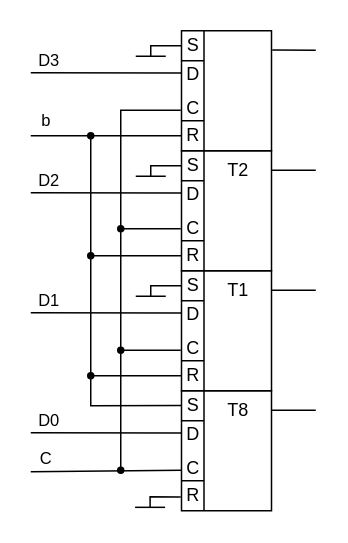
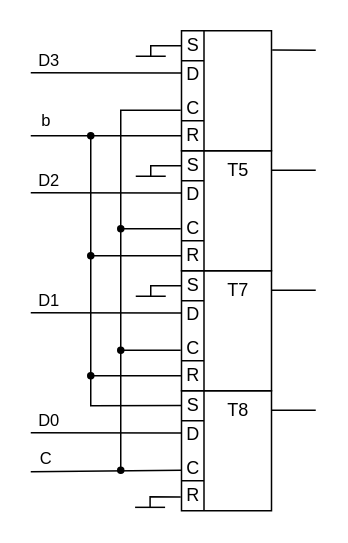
  <mxCell id="0" />
  <mxCell id="1" parent="0" />
  <mxCell id="2" value="" style="group" parent="1" vertex="1" connectable="0"><mxGeometry x="117" y="20" width="63.5" height="80" as="geometry" /></mxCell>
  <mxCell id="3" value="R" style="text;html=1;align=center;verticalAlign=middle;resizable=0;points=[];autosize=1;strokeColor=none;fillColor=none;" parent="2" vertex="1"><mxGeometry x="1.5" y="61" width="19" height="18" as="geometry" /></mxCell>
  <mxCell id="4" value="" style="rounded=0;whiteSpace=wrap;html=1;fillColor=none;" parent="2" vertex="1"><mxGeometry x="3.5" width="60" height="80" as="geometry" /></mxCell>
  <mxCell id="5" value="D" style="text;html=1;align=center;verticalAlign=middle;resizable=0;points=[];autosize=1;strokeColor=none;fillColor=none;" parent="2" vertex="1"><mxGeometry x="1.5" y="20" width="19" height="18" as="geometry" /></mxCell>
  <mxCell id="6" value="S" style="text;html=1;align=center;verticalAlign=middle;resizable=0;points=[];autosize=1;strokeColor=none;fillColor=none;strokeWidth=1;" parent="2" vertex="1"><mxGeometry x="1" width="20" height="20" as="geometry" /></mxCell>
  <mxCell id="7" value="" style="endArrow=none;html=1;rounded=0;exitX=0.25;exitY=1;exitDx=0;exitDy=0;entryX=0.25;entryY=0;entryDx=0;entryDy=0;" parent="2" source="4" target="4" edge="1"><mxGeometry width="50" height="50" relative="1" as="geometry"><mxPoint x="13.5" y="50" as="sourcePoint" /><mxPoint x="63.5" as="targetPoint" /></mxGeometry></mxCell>
  <mxCell id="8" value="" style="endArrow=none;html=1;rounded=0;entryX=0;entryY=0.25;entryDx=0;entryDy=0;" parent="2" target="4" edge="1"><mxGeometry width="50" height="50" relative="1" as="geometry"><mxPoint x="18.5" y="20" as="sourcePoint" /><mxPoint x="-36.5" y="30" as="targetPoint" /></mxGeometry></mxCell>
  <mxCell id="9" value="" style="endArrow=none;html=1;rounded=0;entryX=0;entryY=0.75;entryDx=0;entryDy=0;" parent="2" target="4" edge="1"><mxGeometry width="50" height="50" relative="1" as="geometry"><mxPoint x="18.5" y="60" as="sourcePoint" /><mxPoint x="12.5" y="66" as="targetPoint" /></mxGeometry></mxCell>
  <mxCell id="10" value="C" style="text;html=1;align=center;verticalAlign=middle;resizable=0;points=[];autosize=1;strokeColor=none;fillColor=none;" parent="2" vertex="1"><mxGeometry x="1.5" y="43" width="19" height="18" as="geometry" /></mxCell>
  <mxCell id="11" value="" style="group" parent="1" vertex="1" connectable="0"><mxGeometry x="117" y="100" width="63.5" height="80" as="geometry" /></mxCell>
  <mxCell id="12" value="R" style="text;html=1;align=center;verticalAlign=middle;resizable=0;points=[];autosize=1;strokeColor=none;fillColor=none;" parent="11" vertex="1"><mxGeometry x="1.5" y="61" width="19" height="18" as="geometry" /></mxCell>
  <mxCell id="13" value="" style="rounded=0;whiteSpace=wrap;html=1;fillColor=none;" parent="11" vertex="1"><mxGeometry x="3.5" width="60" height="80" as="geometry" /></mxCell>
  <mxCell id="14" value="" style="endArrow=none;html=1;rounded=0;exitX=0.25;exitY=1;exitDx=0;exitDy=0;entryX=0.25;entryY=0;entryDx=0;entryDy=0;" parent="11" source="13" target="13" edge="1"><mxGeometry width="50" height="50" relative="1" as="geometry"><mxPoint x="13.5" y="50" as="sourcePoint" /><mxPoint x="63.5" as="targetPoint" /></mxGeometry></mxCell>
- <mxCell id="15" value="T2" style="text;html=1;align=center;verticalAlign=middle;resizable=0;points=[];autosize=1;strokeColor=none;fillColor=none;" parent="11" vertex="1"><mxGeometry x="25.5" y="3" width="30" height="20" as="geometry" /></mxCell>
+ <mxCell id="15" value="T5" style="text;html=1;align=center;verticalAlign=middle;resizable=0;points=[];autosize=1;strokeColor=none;fillColor=none;" parent="11" vertex="1"><mxGeometry x="25.5" y="3" width="30" height="20" as="geometry" /></mxCell>
  <mxCell id="16" value="S" style="text;html=1;align=center;verticalAlign=middle;resizable=0;points=[];autosize=1;strokeColor=none;fillColor=none;strokeWidth=1;" parent="11" vertex="1"><mxGeometry x="1" width="20" height="20" as="geometry" /></mxCell>
  <mxCell id="17" value="" style="endArrow=none;html=1;rounded=0;entryX=0;entryY=0.25;entryDx=0;entryDy=0;" parent="11" target="13" edge="1"><mxGeometry width="50" height="50" relative="1" as="geometry"><mxPoint x="18.5" y="20" as="sourcePoint" /><mxPoint x="-36.5" y="30" as="targetPoint" /></mxGeometry></mxCell>
  <mxCell id="18" value="" style="endArrow=none;html=1;rounded=0;entryX=0;entryY=0.75;entryDx=0;entryDy=0;" parent="11" target="13" edge="1"><mxGeometry width="50" height="50" relative="1" as="geometry"><mxPoint x="18.5" y="60" as="sourcePoint" /><mxPoint x="12.5" y="66" as="targetPoint" /></mxGeometry></mxCell>
  <mxCell id="19" value="D" style="text;html=1;align=center;verticalAlign=middle;resizable=0;points=[];autosize=1;strokeColor=none;fillColor=none;" parent="11" vertex="1"><mxGeometry x="1.5" y="20" width="19" height="18" as="geometry" /></mxCell>
  <mxCell id="20" value="C" style="text;html=1;align=center;verticalAlign=middle;resizable=0;points=[];autosize=1;strokeColor=none;fillColor=none;" parent="11" vertex="1"><mxGeometry x="1.5" y="43" width="19" height="18" as="geometry" /></mxCell>
  <mxCell id="21" value="" style="group" parent="1" vertex="1" connectable="0"><mxGeometry x="117" y="180" width="63.5" height="80" as="geometry" /></mxCell>
  <mxCell id="22" value="C" style="text;html=1;align=center;verticalAlign=middle;resizable=0;points=[];autosize=1;strokeColor=none;fillColor=none;" parent="21" vertex="1"><mxGeometry x="1.5" y="43" width="19" height="18" as="geometry" /></mxCell>
  <mxCell id="23" value="" style="rounded=0;whiteSpace=wrap;html=1;fillColor=none;" parent="21" vertex="1"><mxGeometry x="3.5" width="60" height="80" as="geometry" /></mxCell>
  <mxCell id="24" value="" style="endArrow=none;html=1;rounded=0;exitX=0.25;exitY=1;exitDx=0;exitDy=0;entryX=0.25;entryY=0;entryDx=0;entryDy=0;" parent="21" source="23" target="23" edge="1"><mxGeometry width="50" height="50" relative="1" as="geometry"><mxPoint x="13.5" y="50" as="sourcePoint" /><mxPoint x="63.5" as="targetPoint" /></mxGeometry></mxCell>
- <mxCell id="25" value="T1" style="text;html=1;align=center;verticalAlign=middle;resizable=0;points=[];autosize=1;strokeColor=none;fillColor=none;" parent="21" vertex="1"><mxGeometry x="25.5" y="3" width="30" height="20" as="geometry" /></mxCell>
+ <mxCell id="25" value="T7" style="text;html=1;align=center;verticalAlign=middle;resizable=0;points=[];autosize=1;strokeColor=none;fillColor=none;" parent="21" vertex="1"><mxGeometry x="25.5" y="3" width="30" height="20" as="geometry" /></mxCell>
  <mxCell id="26" value="S" style="text;html=1;align=center;verticalAlign=middle;resizable=0;points=[];autosize=1;strokeColor=none;fillColor=none;strokeWidth=1;" parent="21" vertex="1"><mxGeometry x="1" width="20" height="20" as="geometry" /></mxCell>
  <mxCell id="27" value="" style="endArrow=none;html=1;rounded=0;entryX=0;entryY=0.25;entryDx=0;entryDy=0;" parent="21" target="23" edge="1"><mxGeometry width="50" height="50" relative="1" as="geometry"><mxPoint x="18.5" y="20" as="sourcePoint" /><mxPoint x="-36.5" y="30" as="targetPoint" /></mxGeometry></mxCell>
  <mxCell id="28" value="" style="endArrow=none;html=1;rounded=0;entryX=0;entryY=0.75;entryDx=0;entryDy=0;" parent="21" target="23" edge="1"><mxGeometry width="50" height="50" relative="1" as="geometry"><mxPoint x="18.5" y="60" as="sourcePoint" /><mxPoint x="12.5" y="66" as="targetPoint" /></mxGeometry></mxCell>
  <mxCell id="29" value="R" style="text;html=1;align=center;verticalAlign=middle;resizable=0;points=[];autosize=1;strokeColor=none;fillColor=none;" parent="21" vertex="1"><mxGeometry x="1.5" y="61" width="19" height="18" as="geometry" /></mxCell>
  <mxCell id="30" value="D" style="text;html=1;align=center;verticalAlign=middle;resizable=0;points=[];autosize=1;strokeColor=none;fillColor=none;" parent="21" vertex="1"><mxGeometry x="1.5" y="20" width="19" height="18" as="geometry" /></mxCell>
  <mxCell id="31" value="" style="group" parent="1" vertex="1" connectable="0"><mxGeometry x="117" y="260" width="63.5" height="80" as="geometry" /></mxCell>
  <mxCell id="32" value="R" style="text;html=1;align=center;verticalAlign=middle;resizable=0;points=[];autosize=1;strokeColor=none;fillColor=none;" parent="31" vertex="1"><mxGeometry x="1.5" y="61" width="19" height="18" as="geometry" /></mxCell>
  <mxCell id="33" value="" style="rounded=0;whiteSpace=wrap;html=1;fillColor=none;" parent="31" vertex="1"><mxGeometry x="3.5" width="60" height="80" as="geometry" /></mxCell>
  <mxCell id="34" value="" style="endArrow=none;html=1;rounded=0;exitX=0.25;exitY=1;exitDx=0;exitDy=0;entryX=0.25;entryY=0;entryDx=0;entryDy=0;" parent="31" source="33" target="33" edge="1"><mxGeometry width="50" height="50" relative="1" as="geometry"><mxPoint x="13.5" y="50" as="sourcePoint" /><mxPoint x="63.5" as="targetPoint" /></mxGeometry></mxCell>
  <mxCell id="35" value="T8" style="text;html=1;align=center;verticalAlign=middle;resizable=0;points=[];autosize=1;strokeColor=none;fillColor=none;" parent="31" vertex="1"><mxGeometry x="25.5" y="3" width="30" height="20" as="geometry" /></mxCell>
  <mxCell id="36" value="S" style="text;html=1;align=center;verticalAlign=middle;resizable=0;points=[];autosize=1;strokeColor=none;fillColor=none;strokeWidth=1;" parent="31" vertex="1"><mxGeometry x="1" width="20" height="20" as="geometry" /></mxCell>
  <mxCell id="37" value="" style="endArrow=none;html=1;rounded=0;entryX=0;entryY=0.25;entryDx=0;entryDy=0;" parent="31" target="33" edge="1"><mxGeometry width="50" height="50" relative="1" as="geometry"><mxPoint x="18.5" y="20" as="sourcePoint" /><mxPoint x="-36.5" y="30" as="targetPoint" /></mxGeometry></mxCell>
  <mxCell id="38" value="" style="endArrow=none;html=1;rounded=0;entryX=0;entryY=0.75;entryDx=0;entryDy=0;" parent="31" target="33" edge="1"><mxGeometry width="50" height="50" relative="1" as="geometry"><mxPoint x="18.5" y="60" as="sourcePoint" /><mxPoint x="12.5" y="66" as="targetPoint" /></mxGeometry></mxCell>
  <mxCell id="39" value="D" style="text;html=1;align=center;verticalAlign=middle;resizable=0;points=[];autosize=1;strokeColor=none;fillColor=none;" parent="31" vertex="1"><mxGeometry x="1.5" y="20" width="19" height="18" as="geometry" /></mxCell>
  <mxCell id="40" value="C" style="text;html=1;align=center;verticalAlign=middle;resizable=0;points=[];autosize=1;strokeColor=none;fillColor=none;" parent="31" vertex="1"><mxGeometry x="1.5" y="43" width="19" height="18" as="geometry" /></mxCell>
  <mxCell id="41" value="" style="endArrow=none;html=1;rounded=0;exitX=1.008;exitY=0.16;exitDx=0;exitDy=0;exitPerimeter=0;" parent="1" source="4" edge="1"><mxGeometry width="50" height="50" relative="1" as="geometry"><mxPoint x="180.98" y="32.8" as="sourcePoint" /><mxPoint x="210" y="33" as="targetPoint" /></mxGeometry></mxCell>
  <mxCell id="42" value="" style="endArrow=none;html=1;rounded=0;exitX=1.008;exitY=0.16;exitDx=0;exitDy=0;exitPerimeter=0;" parent="1" edge="1"><mxGeometry width="50" height="50" relative="1" as="geometry"><mxPoint x="180.5" y="113" as="sourcePoint" /><mxPoint x="210" y="113" as="targetPoint" /></mxGeometry></mxCell>
  <mxCell id="43" value="" style="endArrow=none;html=1;rounded=0;exitX=1.008;exitY=0.16;exitDx=0;exitDy=0;exitPerimeter=0;" parent="1" edge="1"><mxGeometry width="50" height="50" relative="1" as="geometry"><mxPoint x="180.5" y="193" as="sourcePoint" /><mxPoint x="210" y="193" as="targetPoint" /></mxGeometry></mxCell>
  <mxCell id="44" value="" style="endArrow=none;html=1;rounded=0;exitX=1.008;exitY=0.16;exitDx=0;exitDy=0;exitPerimeter=0;" parent="1" edge="1"><mxGeometry width="50" height="50" relative="1" as="geometry"><mxPoint x="180.5" y="273" as="sourcePoint" /><mxPoint x="210" y="273" as="targetPoint" /></mxGeometry></mxCell>
  <mxCell id="45" value="" style="endArrow=none;html=1;rounded=0;entryX=-0.001;entryY=0.126;entryDx=0;entryDy=0;entryPerimeter=0;" parent="1" target="4" edge="1"><mxGeometry width="50" height="50" relative="1" as="geometry"><mxPoint x="100" y="37" as="sourcePoint" /><mxPoint x="100" y="10" as="targetPoint" /><Array as="points"><mxPoint x="100" y="30" /></Array></mxGeometry></mxCell>
  <mxCell id="46" value="" style="endArrow=none;html=1;rounded=0;" parent="1" edge="1"><mxGeometry width="50" height="50" relative="1" as="geometry"><mxPoint x="90" y="37" as="sourcePoint" /><mxPoint x="110" y="37" as="targetPoint" /></mxGeometry></mxCell>
  <mxCell id="47" value="" style="endArrow=none;html=1;rounded=0;entryX=-0.001;entryY=0.126;entryDx=0;entryDy=0;entryPerimeter=0;" parent="1" edge="1"><mxGeometry width="50" height="50" relative="1" as="geometry"><mxPoint x="100" y="117" as="sourcePoint" /><mxPoint x="120.44" y="110.08" as="targetPoint" /><Array as="points"><mxPoint x="100" y="110" /></Array></mxGeometry></mxCell>
  <mxCell id="48" value="" style="endArrow=none;html=1;rounded=0;" parent="1" edge="1"><mxGeometry width="50" height="50" relative="1" as="geometry"><mxPoint x="90" y="117" as="sourcePoint" /><mxPoint x="110" y="117" as="targetPoint" /></mxGeometry></mxCell>
  <mxCell id="49" value="" style="endArrow=none;html=1;rounded=0;entryX=-0.001;entryY=0.126;entryDx=0;entryDy=0;entryPerimeter=0;" parent="1" edge="1"><mxGeometry width="50" height="50" relative="1" as="geometry"><mxPoint x="100" y="197" as="sourcePoint" /><mxPoint x="120.44" y="190.08" as="targetPoint" /><Array as="points"><mxPoint x="100" y="190" /></Array></mxGeometry></mxCell>
  <mxCell id="50" value="" style="endArrow=none;html=1;rounded=0;" parent="1" edge="1"><mxGeometry width="50" height="50" relative="1" as="geometry"><mxPoint x="90" y="197" as="sourcePoint" /><mxPoint x="110" y="197" as="targetPoint" /></mxGeometry></mxCell>
  <mxCell id="51" value="" style="endArrow=none;html=1;rounded=0;entryX=-0.001;entryY=0.126;entryDx=0;entryDy=0;entryPerimeter=0;" parent="1" edge="1"><mxGeometry width="50" height="50" relative="1" as="geometry"><mxPoint x="99.56" y="337.72" as="sourcePoint" /><mxPoint x="120" y="330.8" as="targetPoint" /><Array as="points"><mxPoint x="99.56" y="330.72" /></Array></mxGeometry></mxCell>
  <mxCell id="52" value="" style="endArrow=none;html=1;rounded=0;" parent="1" edge="1"><mxGeometry width="50" height="50" relative="1" as="geometry"><mxPoint x="89.56" y="337.72" as="sourcePoint" /><mxPoint x="109.56" y="337.72" as="targetPoint" /></mxGeometry></mxCell>
  <mxCell id="53" value="D3" style="endArrow=none;html=1;rounded=0;entryX=-0.001;entryY=0.378;entryDx=0;entryDy=0;entryPerimeter=0;" parent="1" edge="1"><mxGeometry x="-0.752" y="8" width="50" height="50" relative="1" as="geometry"><mxPoint x="20" y="48" as="sourcePoint" /><mxPoint x="120.44" y="48.24" as="targetPoint" /><mxPoint as="offset" /></mxGeometry></mxCell>
  <mxCell id="54" value="D2" style="endArrow=none;html=1;rounded=0;entryX=-0.001;entryY=0.378;entryDx=0;entryDy=0;entryPerimeter=0;" parent="1" edge="1"><mxGeometry x="-0.752" y="8" width="50" height="50" relative="1" as="geometry"><mxPoint x="20" y="128" as="sourcePoint" /><mxPoint x="120.44" y="128.24" as="targetPoint" /><mxPoint as="offset" /></mxGeometry></mxCell>
  <mxCell id="55" value="D1" style="endArrow=none;html=1;rounded=0;entryX=-0.001;entryY=0.378;entryDx=0;entryDy=0;entryPerimeter=0;" parent="1" edge="1"><mxGeometry x="-0.752" y="8" width="50" height="50" relative="1" as="geometry"><mxPoint x="20" y="208" as="sourcePoint" /><mxPoint x="120.44" y="208.24" as="targetPoint" /><mxPoint as="offset" /></mxGeometry></mxCell>
  <mxCell id="56" value="D0" style="endArrow=none;html=1;rounded=0;entryX=-0.001;entryY=0.378;entryDx=0;entryDy=0;entryPerimeter=0;" parent="1" edge="1"><mxGeometry x="-0.752" y="8" width="50" height="50" relative="1" as="geometry"><mxPoint x="20" y="288" as="sourcePoint" /><mxPoint x="120.44" y="288.24" as="targetPoint" /><mxPoint as="offset" /></mxGeometry></mxCell>
  <mxCell id="57" value="C" style="endArrow=none;html=1;rounded=0;entryX=-0.001;entryY=0.663;entryDx=0;entryDy=0;entryPerimeter=0;" parent="1" target="33" edge="1"><mxGeometry x="-0.799" y="9" width="50" height="50" relative="1" as="geometry"><mxPoint x="20" y="314" as="sourcePoint" /><mxPoint x="80" y="300" as="targetPoint" /><mxPoint as="offset" /></mxGeometry></mxCell>
  <mxCell id="58" value="" style="endArrow=none;html=1;rounded=0;startSize=4;endSize=4;entryX=0.079;entryY=0.389;entryDx=0;entryDy=0;entryPerimeter=0;startArrow=oval;startFill=1;" parent="1" edge="1"><mxGeometry width="50" height="50" relative="1" as="geometry"><mxPoint x="80" y="233" as="sourcePoint" /><mxPoint x="120.001" y="233.002" as="targetPoint" /></mxGeometry></mxCell>
  <mxCell id="59" value="" style="endArrow=none;html=1;rounded=0;startSize=4;endSize=4;entryX=0.079;entryY=0.389;entryDx=0;entryDy=0;entryPerimeter=0;endFill=0;startArrow=oval;startFill=1;" parent="1" edge="1"><mxGeometry width="50" height="50" relative="1" as="geometry"><mxPoint x="80" y="152" as="sourcePoint" /><mxPoint x="120.001" y="152.002" as="targetPoint" /></mxGeometry></mxCell>
  <mxCell id="60" value="" style="endArrow=none;html=1;rounded=0;startSize=4;endSize=4;endFill=0;startArrow=oval;startFill=1;" parent="1" edge="1"><mxGeometry width="50" height="50" relative="1" as="geometry"><mxPoint x="80" y="313" as="sourcePoint" /><mxPoint x="120" y="73" as="targetPoint" /><Array as="points"><mxPoint x="80" y="73" /></Array></mxGeometry></mxCell>
  <mxCell id="61" value="b" style="endArrow=none;html=1;rounded=0;startSize=4;endSize=4;entryX=0;entryY=0.876;entryDx=0;entryDy=0;entryPerimeter=0;" parent="1" target="4" edge="1"><mxGeometry x="-0.801" y="10" width="50" height="50" relative="1" as="geometry"><mxPoint x="20" y="90" as="sourcePoint" /><mxPoint x="110" y="90" as="targetPoint" /><mxPoint as="offset" /></mxGeometry></mxCell>
  <mxCell id="62" value="" style="endArrow=oval;html=1;rounded=0;startSize=4;endSize=4;startArrow=none;startFill=0;endFill=1;exitX=0.002;exitY=0.122;exitDx=0;exitDy=0;exitPerimeter=0;" parent="1" source="33" edge="1"><mxGeometry width="50" height="50" relative="1" as="geometry"><mxPoint x="110" y="270" as="sourcePoint" /><mxPoint x="60" y="90" as="targetPoint" /><Array as="points"><mxPoint x="60" y="270" /></Array></mxGeometry></mxCell>
  <mxCell id="63" value="" style="endArrow=none;html=1;rounded=0;startSize=4;endSize=4;entryX=-0.006;entryY=0.875;entryDx=0;entryDy=0;entryPerimeter=0;startArrow=oval;startFill=1;" parent="1" target="13" edge="1"><mxGeometry width="50" height="50" relative="1" as="geometry"><mxPoint x="60" y="170" as="sourcePoint" /><mxPoint x="110" y="170" as="targetPoint" /></mxGeometry></mxCell>
  <mxCell id="64" value="" style="endArrow=none;html=1;rounded=0;startSize=4;endSize=4;entryX=-0.006;entryY=0.875;entryDx=0;entryDy=0;entryPerimeter=0;startArrow=oval;startFill=1;" parent="1" edge="1"><mxGeometry width="50" height="50" relative="1" as="geometry"><mxPoint x="60" y="250" as="sourcePoint" /><mxPoint x="120.14" y="250" as="targetPoint" /></mxGeometry></mxCell>
